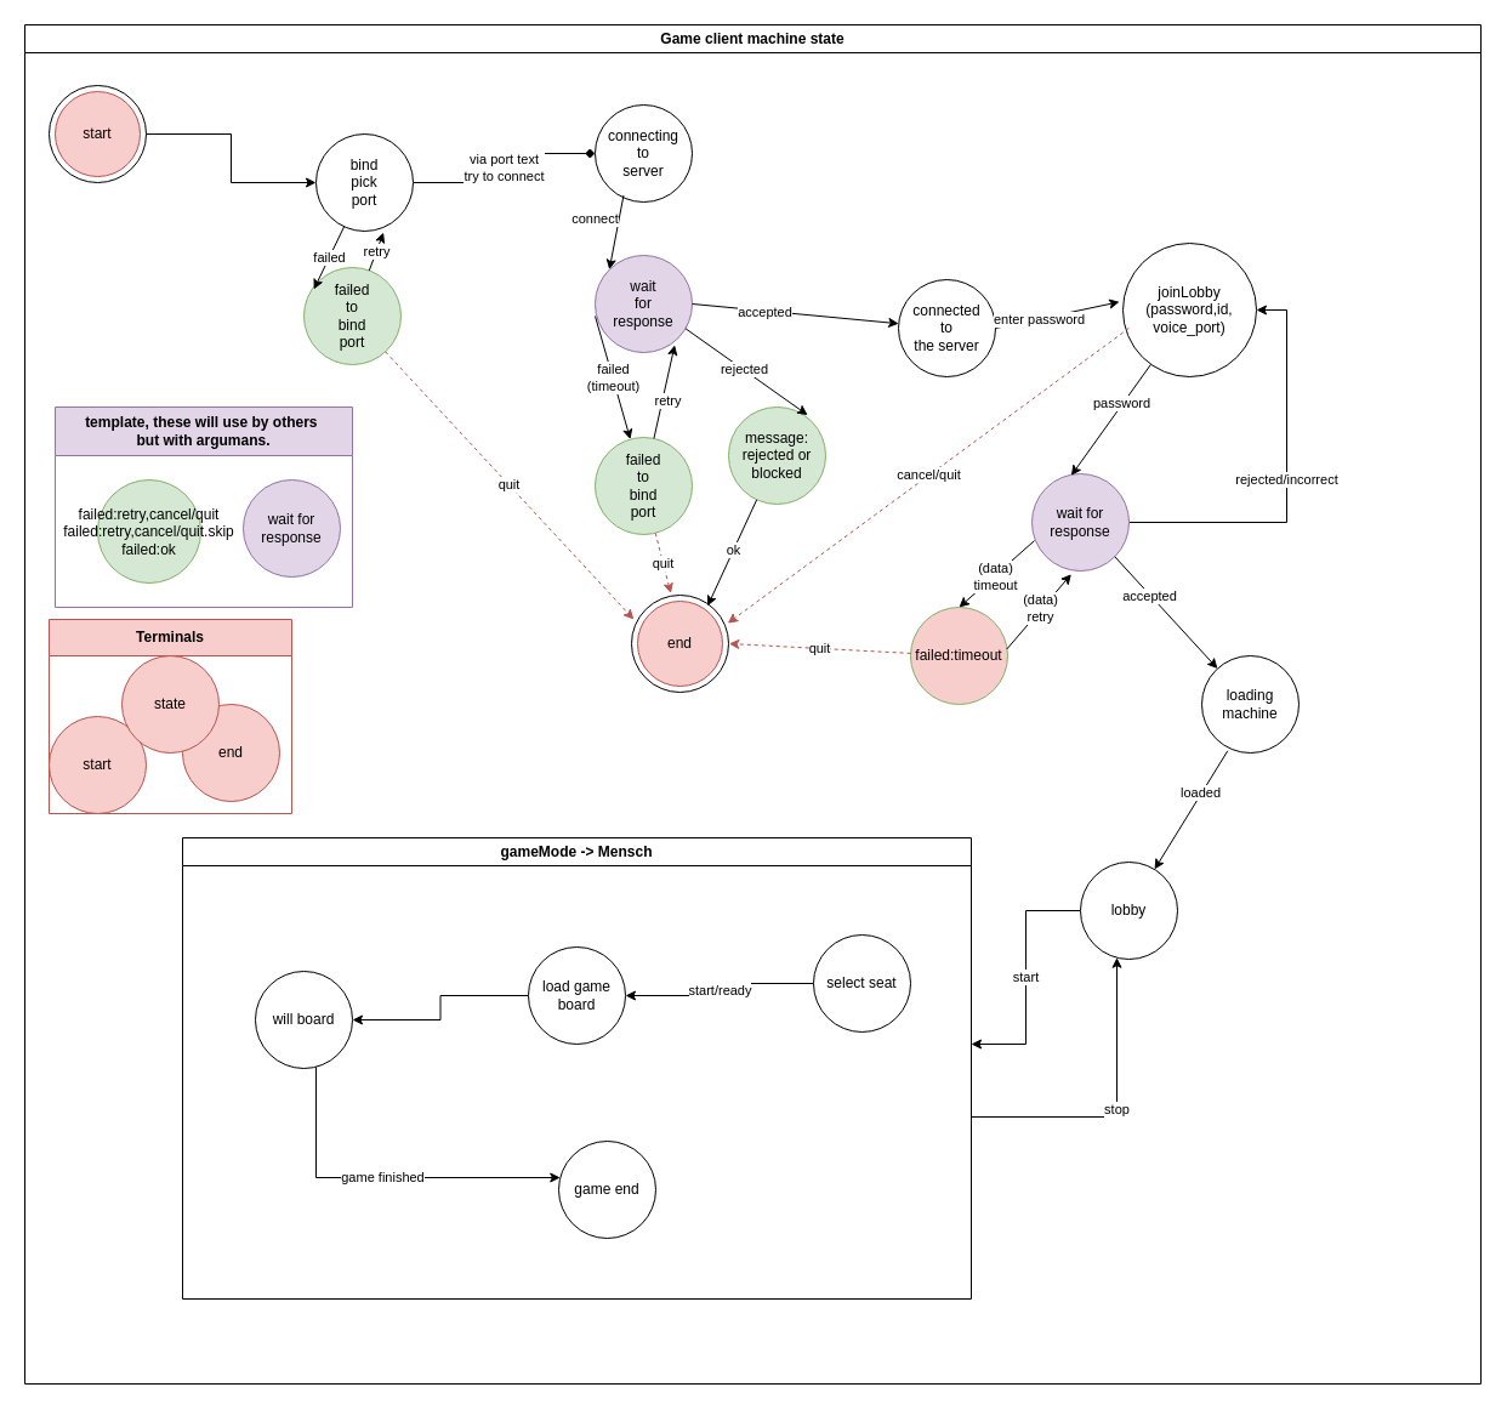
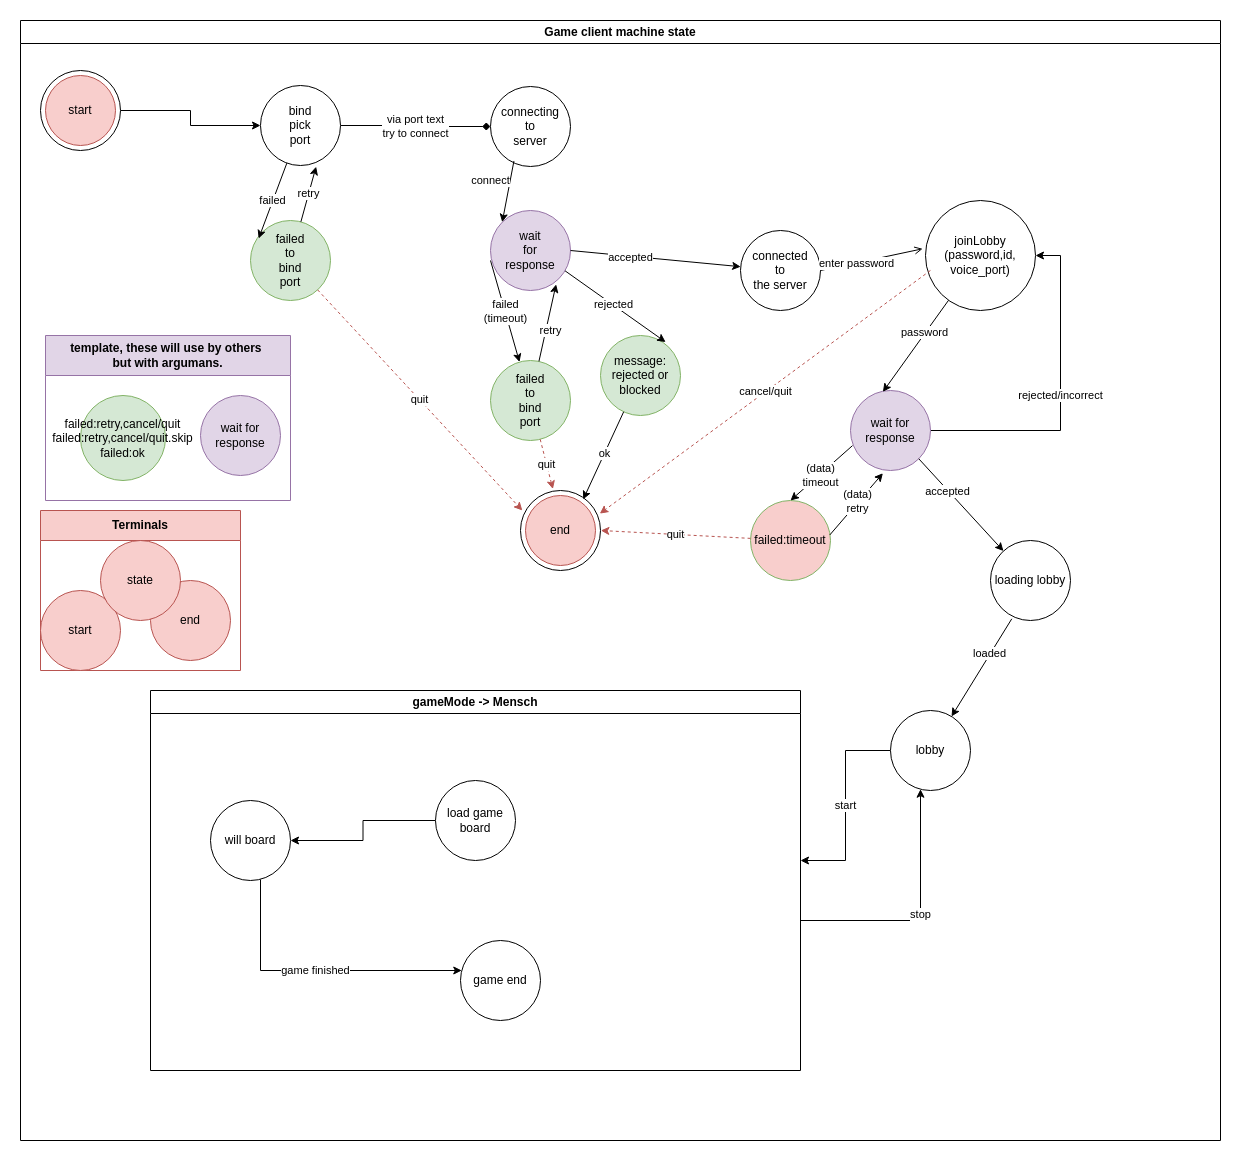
  <mxCell id="0" />
  <mxCell id="1" parent="0" />
  <mxCell id="2" value="Game client machine state" style="swimlane;whiteSpace=wrap;html=1;" vertex="1" parent="1"><mxGeometry x="20" y="20" width="1200" height="1120" as="geometry" /></mxCell>
  <mxCell id="3" style="edgeStyle=orthogonalEdgeStyle;rounded=0;orthogonalLoop=1;jettySize=auto;html=1;entryX=0;entryY=0.5;entryDx=0;entryDy=0;" edge="1" parent="2" source="4" target="9"><mxGeometry relative="1" as="geometry"><mxPoint x="160" y="90" as="targetPoint" /></mxGeometry></mxCell>
  <mxCell id="4" value="" style="ellipse;whiteSpace=wrap;html=1;aspect=fixed;" vertex="1" parent="2"><mxGeometry x="20" y="50" width="80" height="80" as="geometry" /></mxCell>
  <mxCell id="5" value="start" style="ellipse;whiteSpace=wrap;html=1;aspect=fixed;fillColor=#f8cecc;strokeColor=#b85450;" vertex="1" parent="2"><mxGeometry x="25" y="55" width="70" height="70" as="geometry" /></mxCell>
  <mxCell id="6" value="" style="ellipse;whiteSpace=wrap;html=1;aspect=fixed;" vertex="1" parent="2"><mxGeometry x="500" y="470" width="80" height="80" as="geometry" /></mxCell>
  <mxCell id="7" value="end" style="ellipse;whiteSpace=wrap;html=1;aspect=fixed;fillColor=#f8cecc;strokeColor=#b85450;" vertex="1" parent="2"><mxGeometry x="505" y="475" width="70" height="70" as="geometry" /></mxCell>
  <mxCell id="8" value="via port text&lt;br&gt;try to connect" style="edgeStyle=orthogonalEdgeStyle;rounded=0;orthogonalLoop=1;jettySize=auto;html=1;endArrow=diamond;" edge="1" parent="2" source="9" target="10"><mxGeometry relative="1" as="geometry" /></mxCell>
- <mxCell id="9" value="bind&lt;br&gt;pick&lt;br&gt;port" style="ellipse;whiteSpace=wrap;html=1;aspect=fixed;" vertex="1" parent="2"><mxGeometry x="240" y="90" width="80" height="80" as="geometry" /></mxCell>
+ <mxCell id="9" value="bind&lt;br&gt;pick&lt;br&gt;port" style="ellipse;whiteSpace=wrap;html=1;aspect=fixed;" vertex="1" parent="2"><mxGeometry x="240" y="65" width="80" height="80" as="geometry" /></mxCell>
  <mxCell id="10" value="connecting&lt;br&gt;to&lt;br&gt;server" style="ellipse;whiteSpace=wrap;html=1;aspect=fixed;" vertex="1" parent="2"><mxGeometry x="470" y="66" width="80" height="80" as="geometry" /></mxCell>
  <mxCell id="11" value="failed&lt;br&gt;to&lt;br&gt;bind&lt;br&gt;port" style="ellipse;whiteSpace=wrap;html=1;aspect=fixed;fillColor=#d5e8d4;strokeColor=#82b366;" vertex="1" parent="2"><mxGeometry x="230" y="200" width="80" height="80" as="geometry" /></mxCell>
  <mxCell id="12" value="failed" style="endArrow=classic;html=1;rounded=0;entryX=0.102;entryY=0.225;entryDx=0;entryDy=0;entryPerimeter=0;" edge="1" parent="2" source="9" target="11"><mxGeometry width="50" height="50" relative="1" as="geometry"><mxPoint x="320" y="140" as="sourcePoint" /><mxPoint x="294" y="212" as="targetPoint" /></mxGeometry></mxCell>
  <mxCell id="13" value="retry" style="endArrow=classic;html=1;rounded=0;entryX=0.695;entryY=1.014;entryDx=0;entryDy=0;entryPerimeter=0;" edge="1" parent="2" source="11" target="9"><mxGeometry width="50" height="50" relative="1" as="geometry"><mxPoint x="384" y="252" as="sourcePoint" /><mxPoint x="415" y="160" as="targetPoint" /></mxGeometry></mxCell>
  <mxCell id="14" value="quit" style="endArrow=classic;html=1;rounded=0;fillColor=#f8cecc;strokeColor=#b85450;dashed=1;entryX=0.023;entryY=0.25;entryDx=0;entryDy=0;entryPerimeter=0;" edge="1" parent="2" source="11" target="6"><mxGeometry width="50" height="50" relative="1" as="geometry"><mxPoint x="202" y="260" as="sourcePoint" /><mxPoint x="518" y="496" as="targetPoint" /></mxGeometry></mxCell>
  <mxCell id="15" value="wait&lt;br&gt;for&lt;br&gt;response" style="ellipse;whiteSpace=wrap;html=1;aspect=fixed;fillColor=#e1d5e7;strokeColor=#9673a6;" vertex="1" parent="2"><mxGeometry x="470" y="190" width="80" height="80" as="geometry" /></mxCell>
  <mxCell id="16" value="connect" style="endArrow=classic;html=1;rounded=0;entryX=0;entryY=0;entryDx=0;entryDy=0;exitX=0.293;exitY=0.931;exitDx=0;exitDy=0;exitPerimeter=0;" edge="1" parent="2" source="10" target="15"><mxGeometry x="-0.244" y="-19" width="50" height="50" relative="1" as="geometry"><mxPoint x="358" y="138" as="sourcePoint" /><mxPoint x="328" y="228" as="targetPoint" /><mxPoint as="offset" /></mxGeometry></mxCell>
  <mxCell id="17" value="connected&lt;br&gt;to&lt;br&gt;the server" style="ellipse;whiteSpace=wrap;html=1;aspect=fixed;" vertex="1" parent="2"><mxGeometry x="720" y="210" width="80" height="80" as="geometry" /></mxCell>
  <mxCell id="18" value="accepted" style="endArrow=classic;html=1;rounded=0;exitX=1;exitY=0.5;exitDx=0;exitDy=0;" edge="1" parent="2" source="15" target="17"><mxGeometry x="-0.293" y="-1" width="50" height="50" relative="1" as="geometry"><mxPoint x="503" y="150" as="sourcePoint" /><mxPoint x="482" y="252" as="targetPoint" /><mxPoint as="offset" /></mxGeometry></mxCell>
  <mxCell id="19" value="joinLobby&lt;br&gt;(password,id,&lt;br&gt;voice_port)" style="ellipse;whiteSpace=wrap;html=1;aspect=fixed;" vertex="1" parent="2"><mxGeometry x="905" y="180" width="110" height="110" as="geometry" /></mxCell>
- <mxCell id="20" value="enter password" style="endArrow=classic;html=1;rounded=0;exitX=1;exitY=0.5;exitDx=0;exitDy=0;entryX=-0.026;entryY=0.439;entryDx=0;entryDy=0;entryPerimeter=0;" edge="1" parent="2" source="17" target="19"><mxGeometry x="-0.293" y="-1" width="50" height="50" relative="1" as="geometry"><mxPoint x="550" y="280" as="sourcePoint" /><mxPoint x="760" y="263" as="targetPoint" /><mxPoint as="offset" /></mxGeometry></mxCell>
+ <mxCell id="20" value="enter password" style="endArrow=open;html=1;rounded=0;exitX=1;exitY=0.5;exitDx=0;exitDy=0;entryX=-0.026;entryY=0.439;entryDx=0;entryDy=0;entryPerimeter=0;" edge="1" parent="2" source="17" target="19"><mxGeometry x="-0.293" y="-1" width="50" height="50" relative="1" as="geometry"><mxPoint x="550" y="280" as="sourcePoint" /><mxPoint x="760" y="263" as="targetPoint" /><mxPoint as="offset" /></mxGeometry></mxCell>
  <mxCell id="21" value="rejected/incorrect" style="edgeStyle=orthogonalEdgeStyle;rounded=0;orthogonalLoop=1;jettySize=auto;html=1;" edge="1" parent="2" source="22" target="19"><mxGeometry relative="1" as="geometry"><Array as="points"><mxPoint x="1040" y="410" /><mxPoint x="1040" y="235" /></Array></mxGeometry></mxCell>
  <mxCell id="22" value="wait for response" style="ellipse;whiteSpace=wrap;html=1;aspect=fixed;fillColor=#e1d5e7;strokeColor=#9673a6;" vertex="1" parent="2"><mxGeometry x="830" y="370" width="80" height="80" as="geometry" /></mxCell>
  <mxCell id="23" value="password" style="endArrow=classic;html=1;rounded=0;entryX=0.405;entryY=0.017;entryDx=0;entryDy=0;entryPerimeter=0;" edge="1" parent="2" source="19" target="22"><mxGeometry x="-0.297" y="-1" width="50" height="50" relative="1" as="geometry"><mxPoint x="810" y="260" as="sourcePoint" /><mxPoint x="918" y="255" as="targetPoint" /><mxPoint as="offset" /></mxGeometry></mxCell>
- <mxCell id="24" value="loading machine" style="ellipse;whiteSpace=wrap;html=1;aspect=fixed;" vertex="1" parent="2"><mxGeometry x="970" y="520" width="80" height="80" as="geometry" /></mxCell>
+ <mxCell id="24" value="loading lobby" style="ellipse;whiteSpace=wrap;html=1;aspect=fixed;" vertex="1" parent="2"><mxGeometry x="970" y="520" width="80" height="80" as="geometry" /></mxCell>
  <mxCell id="25" value="accepted" style="endArrow=classic;html=1;rounded=0;exitX=1;exitY=1;exitDx=0;exitDy=0;" edge="1" parent="2" source="22" target="24"><mxGeometry x="-0.293" y="-1" width="50" height="50" relative="1" as="geometry"><mxPoint x="937" y="292" as="sourcePoint" /><mxPoint x="872" y="381" as="targetPoint" /><mxPoint as="offset" /></mxGeometry></mxCell>
  <mxCell id="26" value="failed:timeout" style="ellipse;whiteSpace=wrap;html=1;aspect=fixed;fillColor=#f8cecc;strokeColor=#82b366;" vertex="1" parent="2"><mxGeometry x="730" y="480" width="80" height="80" as="geometry" /></mxCell>
  <mxCell id="27" value="(data)&lt;br&gt;timeout" style="endArrow=classic;html=1;rounded=0;entryX=0.5;entryY=0;entryDx=0;entryDy=0;exitX=0.025;exitY=0.689;exitDx=0;exitDy=0;exitPerimeter=0;" edge="1" parent="2" source="22" target="26"><mxGeometry x="0.055" y="1" width="50" height="50" relative="1" as="geometry"><mxPoint x="937" y="292" as="sourcePoint" /><mxPoint x="872" y="381" as="targetPoint" /><mxPoint as="offset" /></mxGeometry></mxCell>
  <mxCell id="28" value="quit" style="endArrow=classic;html=1;rounded=0;fillColor=#f8cecc;strokeColor=#b85450;dashed=1;entryX=1.076;entryY=0.5;entryDx=0;entryDy=0;entryPerimeter=0;" edge="1" parent="2" source="26" target="7"><mxGeometry width="50" height="50" relative="1" as="geometry"><mxPoint x="381" y="284" as="sourcePoint" /><mxPoint x="512" y="500" as="targetPoint" /></mxGeometry></mxCell>
  <mxCell id="29" value="(data)&lt;br&gt;retry" style="endArrow=classic;html=1;rounded=0;entryX=0.405;entryY=1.034;entryDx=0;entryDy=0;exitX=0.991;exitY=0.431;exitDx=0;exitDy=0;exitPerimeter=0;entryPerimeter=0;" edge="1" parent="2" source="26" target="22"><mxGeometry x="0.055" y="1" width="50" height="50" relative="1" as="geometry"><mxPoint x="842" y="435" as="sourcePoint" /><mxPoint x="780" y="500" as="targetPoint" /><mxPoint as="offset" /></mxGeometry></mxCell>
  <mxCell id="30" value="template, these will use by others&amp;nbsp;&lt;br&gt;but with argumans." style="swimlane;whiteSpace=wrap;html=1;startSize=40;fillColor=#e1d5e7;strokeColor=#9673a6;" vertex="1" parent="2"><mxGeometry x="25" y="315" width="245" height="165" as="geometry" /></mxCell>
  <mxCell id="31" value="wait for response" style="ellipse;whiteSpace=wrap;html=1;aspect=fixed;fillColor=#e1d5e7;strokeColor=#9673a6;" vertex="1" parent="30"><mxGeometry x="155" y="60" width="80" height="80" as="geometry" /></mxCell>
  <mxCell id="32" value="failed:retry,cancel/quit&lt;br&gt;failed:retry,cancel/quit.skip&lt;br&gt;failed:ok" style="ellipse;whiteSpace=wrap;html=1;aspect=fixed;fillColor=#d5e8d4;strokeColor=#82b366;" vertex="1" parent="30"><mxGeometry x="35" y="60" width="85" height="85" as="geometry" /></mxCell>
  <mxCell id="33" value="Terminals" style="swimlane;whiteSpace=wrap;html=1;startSize=30;fillColor=#f8cecc;strokeColor=#b85450;" vertex="1" parent="2"><mxGeometry x="20" y="490" width="200" height="160" as="geometry" /></mxCell>
  <mxCell id="34" value="start" style="ellipse;whiteSpace=wrap;html=1;aspect=fixed;fillColor=#f8cecc;strokeColor=#b85450;" vertex="1" parent="33"><mxGeometry y="80" width="80" height="80" as="geometry" /></mxCell>
  <mxCell id="35" value="end" style="ellipse;whiteSpace=wrap;html=1;aspect=fixed;fillColor=#f8cecc;strokeColor=#b85450;" vertex="1" parent="33"><mxGeometry x="110" y="70" width="80" height="80" as="geometry" /></mxCell>
  <mxCell id="36" value="state" style="ellipse;whiteSpace=wrap;html=1;aspect=fixed;fillColor=#f8cecc;strokeColor=#b85450;" vertex="1" parent="33"><mxGeometry x="60" y="30" width="80" height="80" as="geometry" /></mxCell>
  <mxCell id="37" value="failed&lt;br&gt;to&lt;br&gt;bind&lt;br&gt;port" style="ellipse;whiteSpace=wrap;html=1;aspect=fixed;fillColor=#d5e8d4;strokeColor=#82b366;" vertex="1" parent="2"><mxGeometry x="470" y="340" width="80" height="80" as="geometry" /></mxCell>
  <mxCell id="38" value="retry" style="endArrow=classic;html=1;rounded=0;entryX=0.82;entryY=0.923;entryDx=0;entryDy=0;entryPerimeter=0;" edge="1" parent="2" source="37" target="15"><mxGeometry x="-0.155" y="-4" width="50" height="50" relative="1" as="geometry"><mxPoint x="532" y="249" as="sourcePoint" /><mxPoint x="538" y="134" as="targetPoint" /><mxPoint as="offset" /></mxGeometry></mxCell>
  <mxCell id="39" value="failed&lt;br&gt;(timeout)" style="endArrow=classic;html=1;rounded=0;exitX=0;exitY=0.625;exitDx=0;exitDy=0;exitPerimeter=0;" edge="1" parent="2" source="15" target="37"><mxGeometry width="50" height="50" relative="1" as="geometry"><mxPoint x="356" y="153" as="sourcePoint" /><mxPoint x="328" y="228" as="targetPoint" /></mxGeometry></mxCell>
  <mxCell id="40" value="quit" style="endArrow=classic;html=1;rounded=0;fillColor=#f8cecc;strokeColor=#b85450;dashed=1;entryX=0.405;entryY=-0.018;entryDx=0;entryDy=0;entryPerimeter=0;" edge="1" parent="2" source="37" target="6"><mxGeometry width="50" height="50" relative="1" as="geometry"><mxPoint x="740" y="536" as="sourcePoint" /><mxPoint x="590" y="520" as="targetPoint" /></mxGeometry></mxCell>
  <mxCell id="41" value="cancel/quit" style="endArrow=classic;html=1;rounded=0;fillColor=#f8cecc;strokeColor=#b85450;dashed=1;entryX=0.991;entryY=0.289;entryDx=0;entryDy=0;entryPerimeter=0;exitX=0.045;exitY=0.636;exitDx=0;exitDy=0;exitPerimeter=0;" edge="1" parent="2" source="19" target="6"><mxGeometry width="50" height="50" relative="1" as="geometry"><mxPoint x="740" y="536" as="sourcePoint" /><mxPoint x="590" y="520" as="targetPoint" /></mxGeometry></mxCell>
  <mxCell id="42" value="message:&lt;br&gt;rejected or blocked" style="ellipse;whiteSpace=wrap;html=1;aspect=fixed;fillColor=#d5e8d4;strokeColor=#82b366;" vertex="1" parent="2"><mxGeometry x="580" y="315" width="80" height="80" as="geometry" /></mxCell>
  <mxCell id="43" value="rejected" style="endArrow=classic;html=1;rounded=0;entryX=0.814;entryY=0.082;entryDx=0;entryDy=0;entryPerimeter=0;exitX=0.932;exitY=0.754;exitDx=0;exitDy=0;exitPerimeter=0;" edge="1" parent="2" source="15" target="42"><mxGeometry x="-0.04" width="50" height="50" relative="1" as="geometry"><mxPoint x="1255" y="520" as="sourcePoint" /><mxPoint x="1275" y="747" as="targetPoint" /><Array as="points" /><mxPoint as="offset" /></mxGeometry></mxCell>
  <mxCell id="44" value="ok" style="endArrow=classic;html=1;rounded=0;entryX=0.784;entryY=0.111;entryDx=0;entryDy=0;entryPerimeter=0;" edge="1" parent="2" source="42" target="6"><mxGeometry x="-0.04" width="50" height="50" relative="1" as="geometry"><mxPoint x="555" y="260" as="sourcePoint" /><mxPoint x="655" y="332" as="targetPoint" /><Array as="points" /><mxPoint as="offset" /></mxGeometry></mxCell>
  <mxCell id="45" value="start" style="edgeStyle=orthogonalEdgeStyle;rounded=0;orthogonalLoop=1;jettySize=auto;html=1;" edge="1" parent="2" source="46" target="49"><mxGeometry relative="1" as="geometry"><mxPoint x="810" y="730" as="targetPoint" /><Array as="points"><mxPoint x="825" y="730" /><mxPoint x="825" y="840" /></Array></mxGeometry></mxCell>
  <mxCell id="46" value="lobby" style="ellipse;whiteSpace=wrap;html=1;aspect=fixed;" vertex="1" parent="2"><mxGeometry x="870" y="690" width="80" height="80" as="geometry" /></mxCell>
  <mxCell id="47" value="loaded" style="endArrow=classic;html=1;rounded=0;exitX=0.266;exitY=0.979;exitDx=0;exitDy=0;exitPerimeter=0;" edge="1" parent="2" source="24" target="46"><mxGeometry x="-0.293" y="-1" width="50" height="50" relative="1" as="geometry"><mxPoint x="908" y="448" as="sourcePoint" /><mxPoint x="993" y="540" as="targetPoint" /><mxPoint as="offset" /></mxGeometry></mxCell>
  <mxCell id="48" value="stop" style="edgeStyle=orthogonalEdgeStyle;rounded=0;orthogonalLoop=1;jettySize=auto;html=1;" edge="1" parent="2" source="49" target="46"><mxGeometry relative="1" as="geometry"><Array as="points"><mxPoint x="900" y="900" /></Array></mxGeometry></mxCell>
  <mxCell id="49" value="gameMode -&amp;gt; Mensch" style="swimlane;whiteSpace=wrap;html=1;" vertex="1" parent="2"><mxGeometry x="130" y="670" width="650" height="380" as="geometry" /></mxCell>
- <mxCell id="50" value="start/ready" style="edgeStyle=orthogonalEdgeStyle;rounded=0;orthogonalLoop=1;jettySize=auto;html=1;" edge="1" parent="49" source="51" target="53"><mxGeometry relative="1" as="geometry" /></mxCell>
- <mxCell id="51" value="select seat" style="ellipse;whiteSpace=wrap;html=1;aspect=fixed;" vertex="1" parent="49"><mxGeometry x="520" y="80" width="80" height="80" as="geometry" /></mxCell>
  <mxCell id="52" style="edgeStyle=orthogonalEdgeStyle;rounded=0;orthogonalLoop=1;jettySize=auto;html=1;" edge="1" parent="49" source="53" target="55"><mxGeometry relative="1" as="geometry" /></mxCell>
  <mxCell id="53" value="load game&lt;br&gt;board" style="ellipse;whiteSpace=wrap;html=1;aspect=fixed;" vertex="1" parent="49"><mxGeometry x="285" y="90" width="80" height="80" as="geometry" /></mxCell>
  <mxCell id="54" value="game finished" style="edgeStyle=orthogonalEdgeStyle;rounded=0;orthogonalLoop=1;jettySize=auto;html=1;" edge="1" parent="49" source="55" target="56"><mxGeometry relative="1" as="geometry"><Array as="points"><mxPoint x="110" y="280" /></Array></mxGeometry></mxCell>
  <mxCell id="55" value="will board" style="ellipse;whiteSpace=wrap;html=1;aspect=fixed;" vertex="1" parent="49"><mxGeometry x="60" y="110" width="80" height="80" as="geometry" /></mxCell>
  <mxCell id="56" value="game end" style="ellipse;whiteSpace=wrap;html=1;aspect=fixed;" vertex="1" parent="49"><mxGeometry x="310" y="250" width="80" height="80" as="geometry" /></mxCell>
